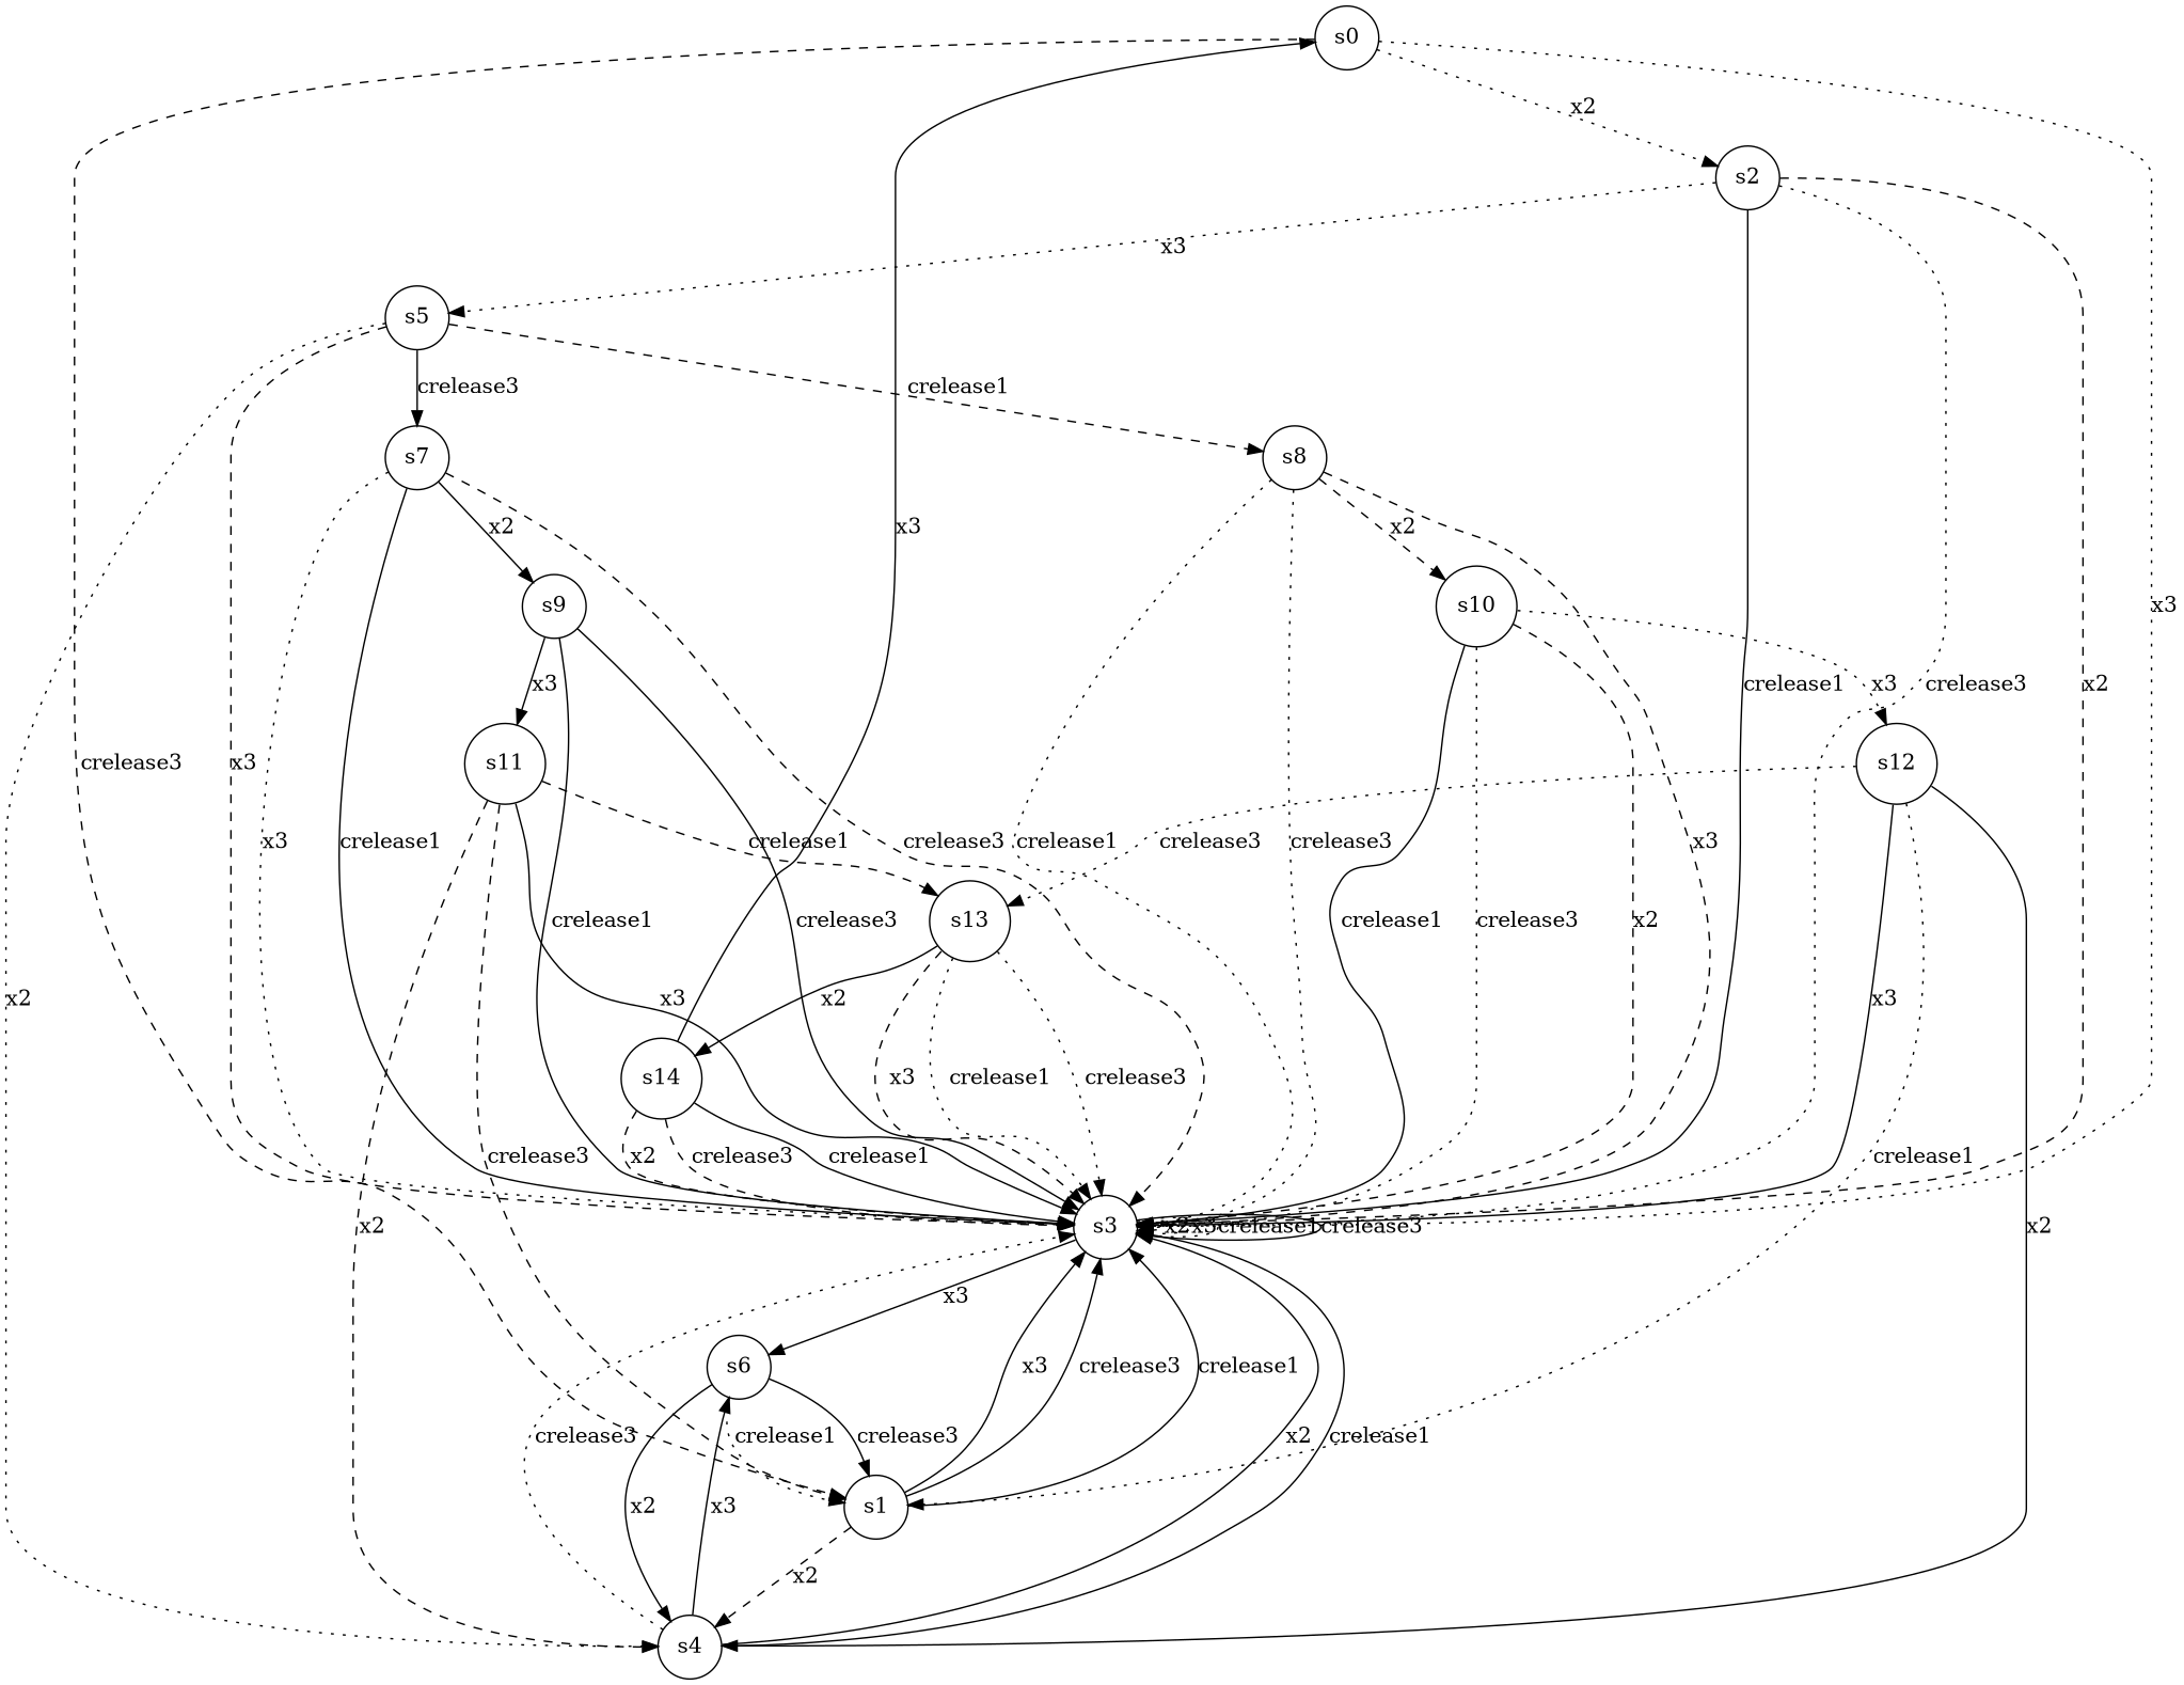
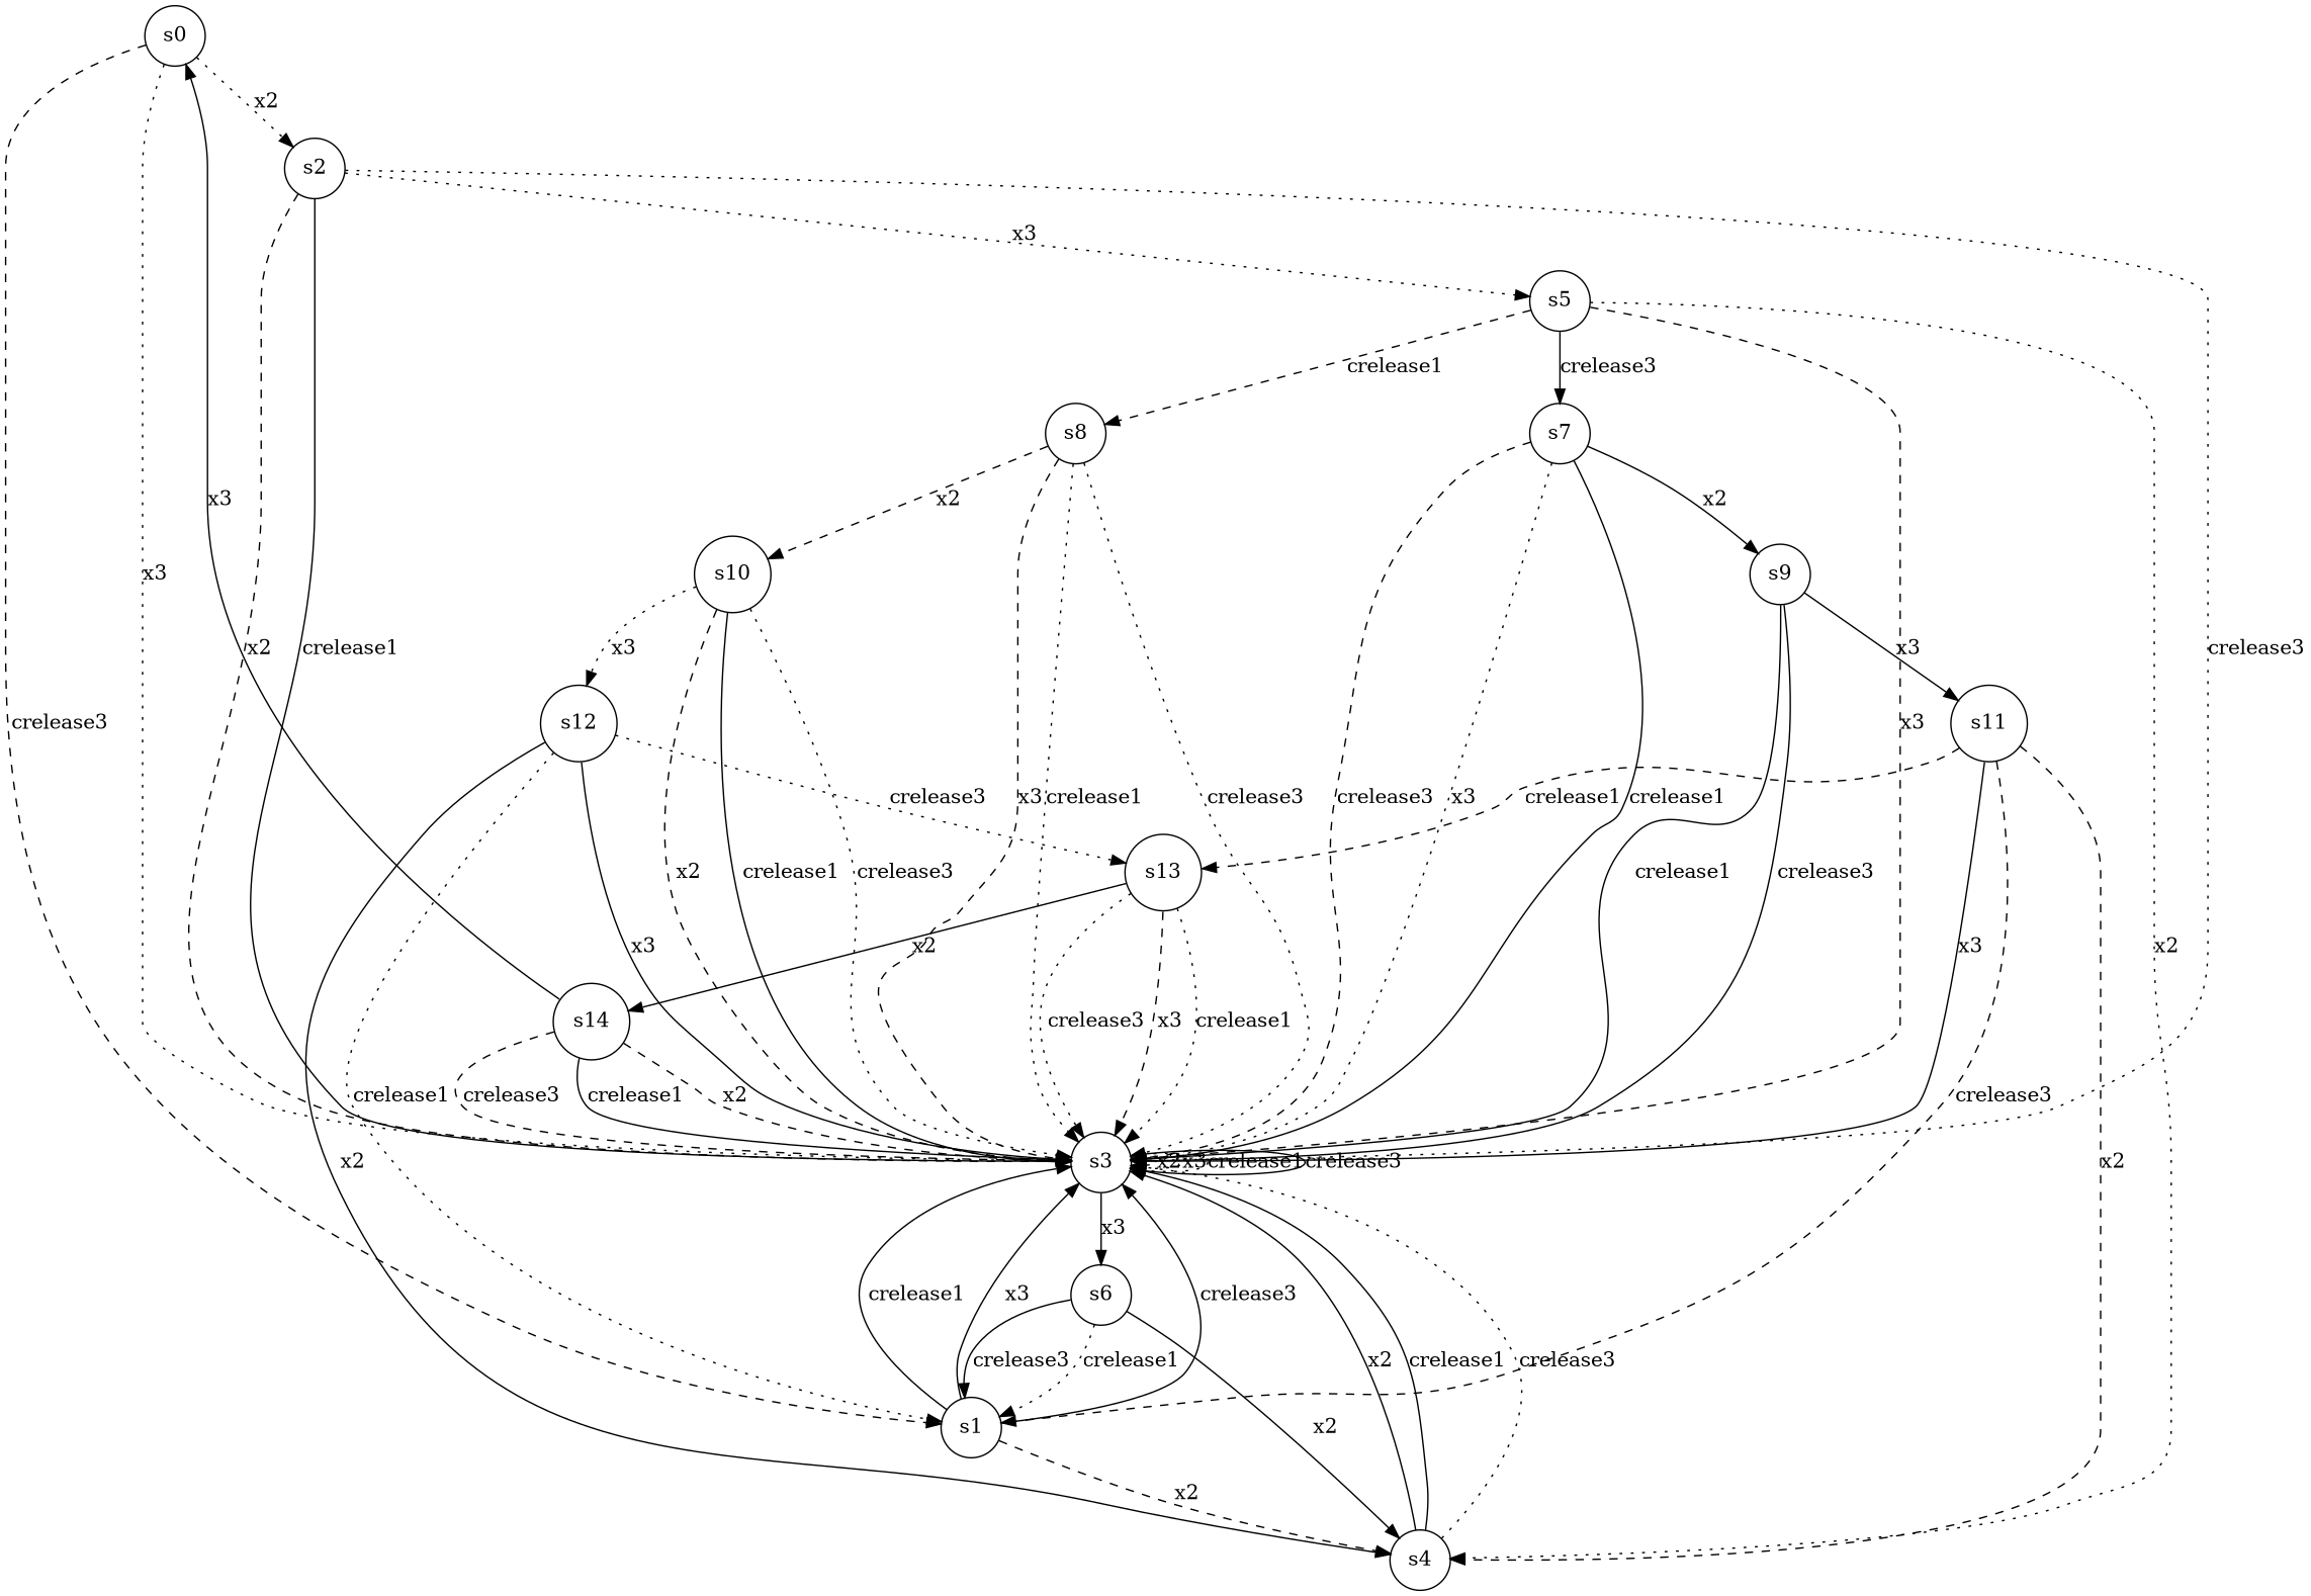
  digraph {
    node [shape=circle]
    edge [modality=MAY style=solid]
    n1 [label=s0]
    n2 [label=s3]
    n3 [label=s2]
    n4 [label=s1]
    n5 [label=s6]
    n6 [label=s5]
    n7 [label=s4]
    n8 [label=s9]
    n9 [label=s11]
    n10 [label=s13]
    n11 [label=s8]
    n12 [label=s10]
    n13 [label=s12]
    n14 [label=s7]
    n15 [label=s14]
    n1 -> n2 [label=x3 style=dotted]
    n1 -> n3 [label=x2 modality=MUST style=dotted]
    n1 -> n4 [label=crelease3 modality=MUST style=dashed]
    n2 -> n2 [label=x2 style=dotted]
    n2 -> n2 [label=x3 style=dotted]
    n2 -> n2 [label=crelease1 style=dotted]
    n2 -> n2 [label=crelease3]
    n2 -> n5 [label=x3]
    n3 -> n2 [label=crelease1]
    n3 -> n2 [label=crelease3 style=dotted]
    n3 -> n2 [label=x2 style=dashed]
    n3 -> n6 [label=x3 modality=MUST style=dotted]
    n4 -> n2 [label=x3]
    n4 -> n2 [label=crelease3]
    n4 -> n2 [label=crelease1]
    n4 -> n7 [label=x2 modality=MUST style=dashed]
    n5 -> n4 [label=crelease3 modality=MUST]
    n5 -> n4 [label=crelease1 modality=MUST style=dotted]
    n5 -> n7 [label=x2 modality=MUST]
    n6 -> n2 [label=x3 style=dashed]
    n6 -> n7 [label=x2 modality=MUST style=dotted]
    n6 -> n11 [label=crelease1 modality=MUST style=dashed]
    n6 -> n14 [label=crelease3 modality=MUST]
    n7 -> n2 [label=x2]
    n7 -> n2 [label=crelease1]
    n7 -> n2 [label=crelease3 style=dotted]
-   n7 -> n5 [label=x3 modality=MUST]
    n8 -> n2 [label=crelease1]
    n8 -> n2 [label=crelease3]
    n8 -> n9 [label=x3 modality=MUST]
    n9 -> n2 [label=x3]
    n9 -> n4 [label=crelease3 modality=MUST style=dashed]
    n9 -> n7 [label=x2 modality=MUST style=dashed]
    n9 -> n10 [label=crelease1 modality=MUST style=dashed]
    n10 -> n2 [label=crelease3 style=dotted]
    n10 -> n2 [label=x3 style=dashed]
    n10 -> n2 [label=crelease1 style=dotted]
    n10 -> n15 [label=x2 modality=MUST]
    n11 -> n2 [label=x3 style=dashed]
    n11 -> n2 [label=crelease1 style=dotted]
    n11 -> n2 [label=crelease3 style=dotted]
    n11 -> n12 [label=x2 modality=MUST style=dashed]
    n12 -> n2 [label=x2 style=dashed]
    n12 -> n2 [label=crelease1]
    n12 -> n2 [label=crelease3 style=dotted]
    n12 -> n13 [label=x3 modality=MUST style=dotted]
    n13 -> n2 [label=x3]
    n13 -> n4 [label=crelease1 modality=MUST style=dotted]
    n13 -> n7 [label=x2 modality=MUST]
    n13 -> n10 [label=crelease3 modality=MUST style=dotted]
    n14 -> n2 [label=crelease3 style=dashed]
    n14 -> n2 [label=x3 style=dotted]
    n14 -> n2 [label=crelease1]
    n14 -> n8 [label=x2 modality=MUST]
    n15 -> n1 [label=x3 modality=MUST]
    n15 -> n2 [label=x2 style=dashed]
    n15 -> n2 [label=crelease3 style=dashed]
    n15 -> n2 [label=crelease1]
  }
